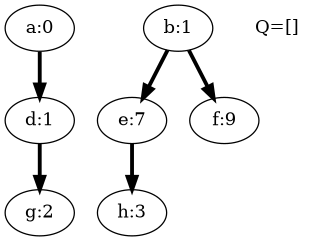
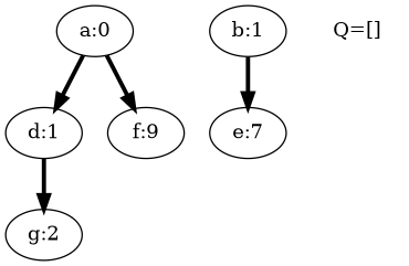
  digraph {
    edge [penwidth=3]
    n1 [label="a:0"]
    n2 [label="d:1"]
    n3 [label="b:1"]
    n4 [label="e:7"]
    n5 [label="f:9"]
    n6 [label="g:2"]
-   n7 [label="h:3"]
    n8 [color=white label="Q=[]"]
    n1 -> n2
    n2 -> n6
    n3 -> n4
-   n3 -> n5
-   n4 -> n7
+   n1 -> n5
  }
